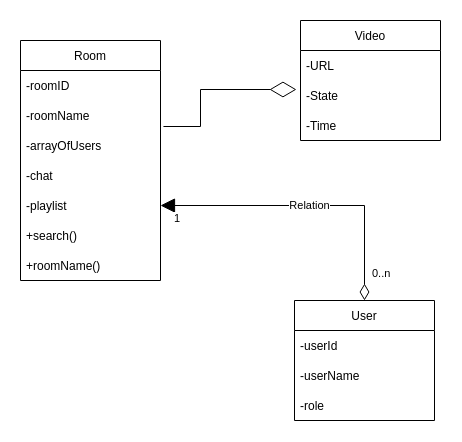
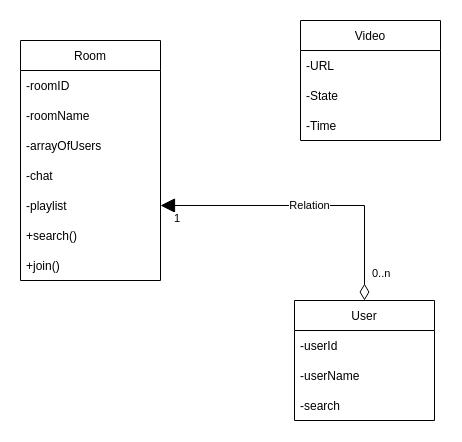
  <mxCell id="0" />
  <mxCell id="1" parent="0" />
  <mxCell id="2" value="Room" style="swimlane;fontStyle=0;childLayout=stackLayout;horizontal=1;startSize=30;horizontalStack=0;resizeParent=1;resizeParentMax=0;resizeLast=0;collapsible=1;marginBottom=0;" vertex="1" parent="1"><mxGeometry x="20" y="40" width="140" height="240" as="geometry" /></mxCell>
  <mxCell id="3" value="-roomID" style="text;strokeColor=none;fillColor=none;align=left;verticalAlign=middle;spacingLeft=4;spacingRight=4;overflow=hidden;points=[[0,0.5],[1,0.5]];portConstraint=eastwest;rotatable=0;" vertex="1" parent="2"><mxGeometry y="30" width="140" height="30" as="geometry" /></mxCell>
  <mxCell id="4" value="-roomName" style="text;strokeColor=none;fillColor=none;align=left;verticalAlign=middle;spacingLeft=4;spacingRight=4;overflow=hidden;points=[[0,0.5],[1,0.5]];portConstraint=eastwest;rotatable=0;" vertex="1" parent="2"><mxGeometry y="60" width="140" height="30" as="geometry" /></mxCell>
  <mxCell id="5" value="-arrayOfUsers" style="text;strokeColor=none;fillColor=none;align=left;verticalAlign=middle;spacingLeft=4;spacingRight=4;overflow=hidden;points=[[0,0.5],[1,0.5]];portConstraint=eastwest;rotatable=0;" vertex="1" parent="2"><mxGeometry y="90" width="140" height="30" as="geometry" /></mxCell>
  <mxCell id="6" value="-chat" style="text;strokeColor=none;fillColor=none;align=left;verticalAlign=middle;spacingLeft=4;spacingRight=4;overflow=hidden;points=[[0,0.5],[1,0.5]];portConstraint=eastwest;rotatable=0;" vertex="1" parent="2"><mxGeometry y="120" width="140" height="30" as="geometry" /></mxCell>
  <mxCell id="7" value="-playlist" style="text;strokeColor=none;fillColor=none;align=left;verticalAlign=middle;spacingLeft=4;spacingRight=4;overflow=hidden;points=[[0,0.5],[1,0.5]];portConstraint=eastwest;rotatable=0;" vertex="1" parent="2"><mxGeometry y="150" width="140" height="30" as="geometry" /></mxCell>
  <mxCell id="8" value="+search()" style="text;strokeColor=none;fillColor=none;align=left;verticalAlign=middle;spacingLeft=4;spacingRight=4;overflow=hidden;points=[[0,0.5],[1,0.5]];portConstraint=eastwest;rotatable=0;" vertex="1" parent="2"><mxGeometry y="180" width="140" height="30" as="geometry" /></mxCell>
- <mxCell id="9" value="+roomName()" style="text;strokeColor=none;fillColor=none;align=left;verticalAlign=middle;spacingLeft=4;spacingRight=4;overflow=hidden;points=[[0,0.5],[1,0.5]];portConstraint=eastwest;rotatable=0;" vertex="1" parent="2"><mxGeometry y="210" width="140" height="30" as="geometry" /></mxCell>
+ <mxCell id="9" value="+join()" style="text;strokeColor=none;fillColor=none;align=left;verticalAlign=middle;spacingLeft=4;spacingRight=4;overflow=hidden;points=[[0,0.5],[1,0.5]];portConstraint=eastwest;rotatable=0;" vertex="1" parent="2"><mxGeometry y="210" width="140" height="30" as="geometry" /></mxCell>
  <mxCell id="10" value="User" style="swimlane;fontStyle=0;childLayout=stackLayout;horizontal=1;startSize=30;horizontalStack=0;resizeParent=1;resizeParentMax=0;resizeLast=0;collapsible=1;marginBottom=0;" vertex="1" parent="1"><mxGeometry x="294" y="300" width="140" height="120" as="geometry" /></mxCell>
  <mxCell id="11" value="-userId" style="text;strokeColor=none;fillColor=none;align=left;verticalAlign=middle;spacingLeft=4;spacingRight=4;overflow=hidden;points=[[0,0.5],[1,0.5]];portConstraint=eastwest;rotatable=0;" vertex="1" parent="10"><mxGeometry y="30" width="140" height="30" as="geometry" /></mxCell>
  <mxCell id="12" value="-userName" style="text;strokeColor=none;fillColor=none;align=left;verticalAlign=middle;spacingLeft=4;spacingRight=4;overflow=hidden;points=[[0,0.5],[1,0.5]];portConstraint=eastwest;rotatable=0;" vertex="1" parent="10"><mxGeometry y="60" width="140" height="30" as="geometry" /></mxCell>
- <mxCell id="13" value="-role" style="text;strokeColor=none;fillColor=none;align=left;verticalAlign=middle;spacingLeft=4;spacingRight=4;overflow=hidden;points=[[0,0.5],[1,0.5]];portConstraint=eastwest;rotatable=0;" vertex="1" parent="10"><mxGeometry y="90" width="140" height="30" as="geometry" /></mxCell>
+ <mxCell id="13" value="-search" style="text;strokeColor=none;fillColor=none;align=left;verticalAlign=middle;spacingLeft=4;spacingRight=4;overflow=hidden;points=[[0,0.5],[1,0.5]];portConstraint=eastwest;rotatable=0;" vertex="1" parent="10"><mxGeometry y="90" width="140" height="30" as="geometry" /></mxCell>
  <mxCell id="14" value="Relation" style="endArrow=block;html=1;endSize=12;startArrow=diamondThin;startSize=14;startFill=0;edgeStyle=orthogonalEdgeStyle;rounded=0;exitX=0.5;exitY=0;exitDx=0;exitDy=0;entryX=1;entryY=0.5;entryDx=0;entryDy=0;" edge="1" parent="1" source="10" target="7"><mxGeometry relative="1" as="geometry"><mxPoint x="360" y="240" as="sourcePoint" /><mxPoint x="210" y="260" as="targetPoint" /><Array as="points"><mxPoint x="364" y="205" /></Array></mxGeometry></mxCell>
  <mxCell id="15" value="0..n" style="edgeLabel;resizable=0;html=1;align=left;verticalAlign=top;" connectable="0" vertex="1" parent="14"><mxGeometry x="-1" relative="1" as="geometry"><mxPoint x="6" y="-40" as="offset" /></mxGeometry></mxCell>
  <mxCell id="16" value="1" style="edgeLabel;resizable=0;html=1;align=right;verticalAlign=top;" connectable="0" vertex="1" parent="14"><mxGeometry x="1" relative="1" as="geometry"><mxPoint x="20" as="offset" /></mxGeometry></mxCell>
  <mxCell id="17" value="Video" style="swimlane;fontStyle=0;childLayout=stackLayout;horizontal=1;startSize=30;horizontalStack=0;resizeParent=1;resizeParentMax=0;resizeLast=0;collapsible=1;marginBottom=0;" vertex="1" parent="1"><mxGeometry x="300" y="20" width="140" height="120" as="geometry" /></mxCell>
  <mxCell id="18" value="-URL" style="text;strokeColor=none;fillColor=none;align=left;verticalAlign=middle;spacingLeft=4;spacingRight=4;overflow=hidden;points=[[0,0.5],[1,0.5]];portConstraint=eastwest;rotatable=0;" vertex="1" parent="17"><mxGeometry y="30" width="140" height="30" as="geometry" /></mxCell>
  <mxCell id="19" value="-State" style="text;strokeColor=none;fillColor=none;align=left;verticalAlign=middle;spacingLeft=4;spacingRight=4;overflow=hidden;points=[[0,0.5],[1,0.5]];portConstraint=eastwest;rotatable=0;" vertex="1" parent="17"><mxGeometry y="60" width="140" height="30" as="geometry" /></mxCell>
  <mxCell id="20" value="-Time" style="text;strokeColor=none;fillColor=none;align=left;verticalAlign=middle;spacingLeft=4;spacingRight=4;overflow=hidden;points=[[0,0.5],[1,0.5]];portConstraint=eastwest;rotatable=0;" vertex="1" parent="17"><mxGeometry y="90" width="140" height="30" as="geometry" /></mxCell>
- <mxCell id="21" value="" style="endArrow=diamondThin;endFill=0;endSize=24;html=1;rounded=0;exitX=1.021;exitY=0.867;exitDx=0;exitDy=0;exitPerimeter=0;entryX=-0.029;entryY=0.3;entryDx=0;entryDy=0;entryPerimeter=0;" edge="1" parent="1" source="4" target="19"><mxGeometry width="160" relative="1" as="geometry"><mxPoint x="280" y="300" as="sourcePoint" /><mxPoint x="440" y="300" as="targetPoint" /><Array as="points"><mxPoint x="200" y="126" /><mxPoint x="200" y="89" /></Array></mxGeometry></mxCell>
